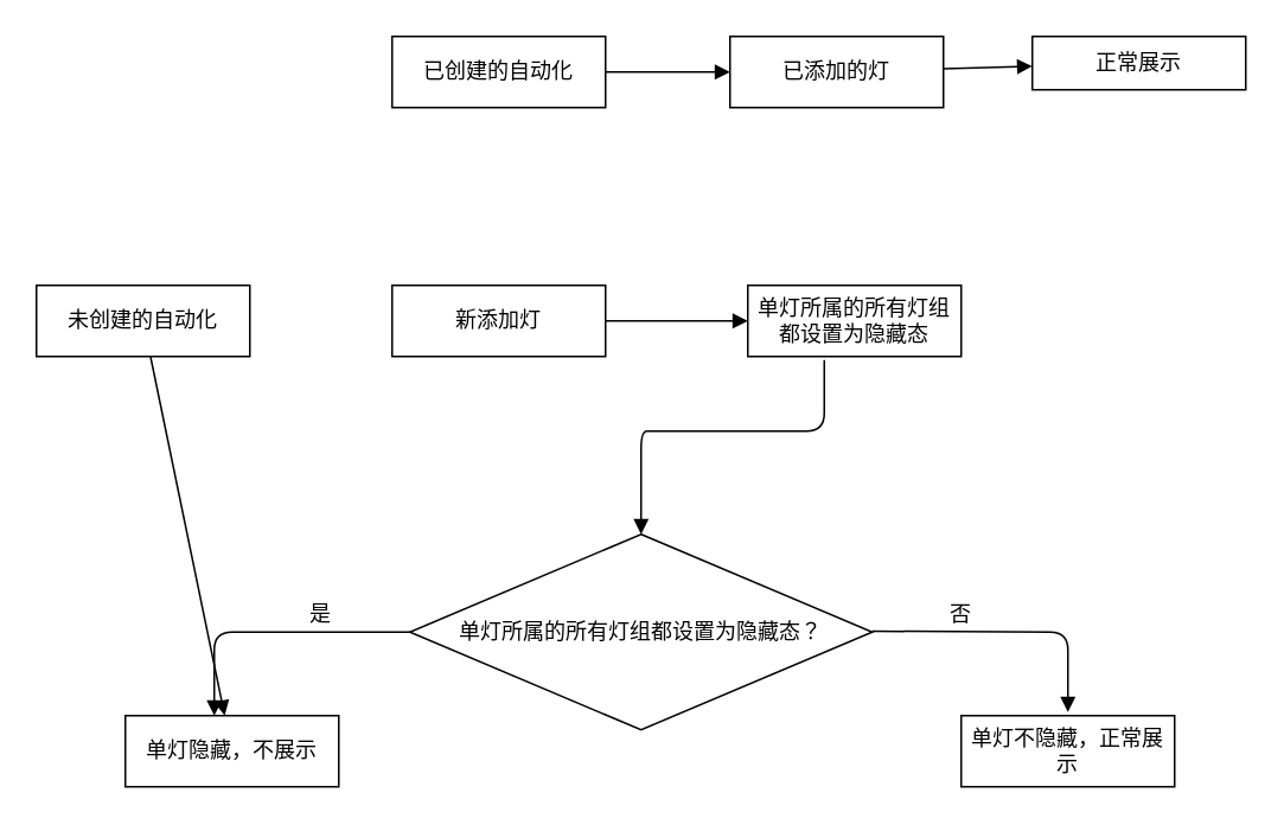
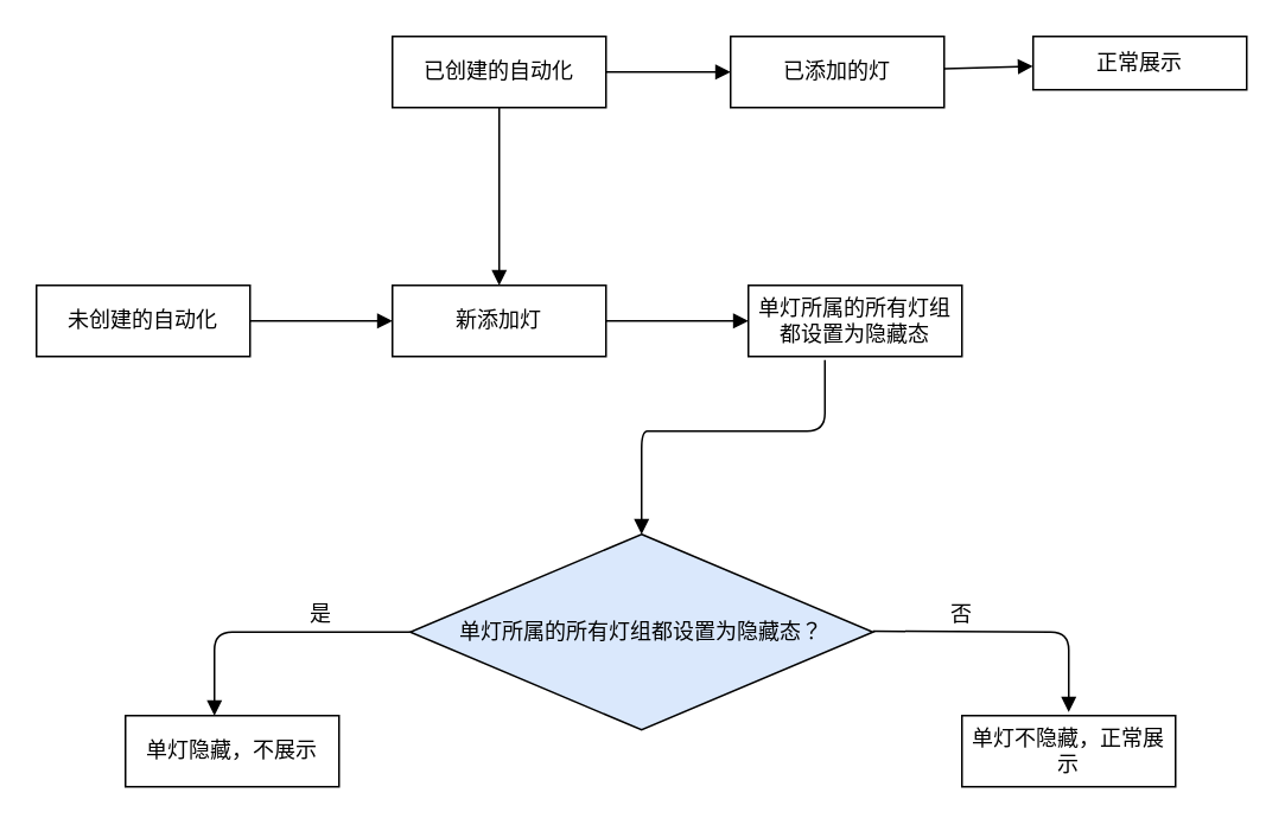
  <mxCell id="0" />
  <mxCell id="1" parent="0" />
  <mxCell id="2" value="已创建的自动化" style="shape=rectangle;whiteSpace=wrap;html=1;" vertex="1" parent="1"><mxGeometry x="220" y="20" width="120" height="40" as="geometry" /></mxCell>
  <mxCell id="3" value="已添加的灯" style="shape=rectangle;whiteSpace=wrap;html=1;" vertex="1" parent="1"><mxGeometry x="410" y="20" width="120" height="40" as="geometry" /></mxCell>
  <mxCell id="4" value="正常展示" style="shape=rectangle;whiteSpace=wrap;html=1;" vertex="1" parent="1"><mxGeometry x="580" y="20" width="120" height="30" as="geometry" /></mxCell>
  <mxCell id="5" value="新添加灯" style="shape=rectangle;whiteSpace=wrap;html=1;" vertex="1" parent="1"><mxGeometry x="220" y="160" width="120" height="40" as="geometry" /></mxCell>
  <mxCell id="6" value="未创建的自动化" style="shape=rectangle;whiteSpace=wrap;html=1;" vertex="1" parent="1"><mxGeometry x="20" y="160" width="120" height="40" as="geometry" /></mxCell>
  <mxCell id="7" value="单灯所属的所有灯组都设置为隐藏态" style="shape=rectangle;whiteSpace=wrap;html=1;" vertex="1" parent="1"><mxGeometry x="420" y="160" width="120" height="40" as="geometry" /></mxCell>
  <mxCell id="8" style="endArrow=block;" edge="1" parent="1" source="2" target="3"><mxGeometry relative="1" as="geometry" /></mxCell>
  <mxCell id="9" style="endArrow=block;" edge="1" parent="1" source="3" target="4"><mxGeometry relative="1" as="geometry" /></mxCell>
- <mxCell id="11" style="endArrow=block;" edge="1" parent="1" source="6" target="19"><mxGeometry relative="1" as="geometry" /></mxCell>
+ <mxCell id="10" style="endArrow=block;" edge="1" parent="1" source="2" target="5"><mxGeometry relative="1" as="geometry" /></mxCell>
+ <mxCell id="11" style="endArrow=block;" edge="1" parent="1" source="6" target="5"><mxGeometry relative="1" as="geometry" /></mxCell>
  <mxCell id="12" style="endArrow=block;" edge="1" parent="1" source="5" target="7"><mxGeometry relative="1" as="geometry" /></mxCell>
- <mxCell id="13" value="单灯所属的所有灯组都设置为隐藏态？" style="rhombus;whiteSpace=wrap;html=1;" vertex="1" parent="1"><mxGeometry x="230" y="300" width="260" height="110" as="geometry" /></mxCell>
+ <mxCell id="13" value="单灯所属的所有灯组都设置为隐藏态？" style="rhombus;whiteSpace=wrap;html=1;fillColor=#dae8fc;" vertex="1" parent="1"><mxGeometry x="230" y="300" width="260" height="110" as="geometry" /></mxCell>
  <mxCell id="14" style="endArrow=block;" edge="1" parent="1"><mxGeometry relative="1" as="geometry"><mxPoint x="463" y="201.97" as="sourcePoint" /><mxPoint x="360" y="300" as="targetPoint" /><Array as="points"><mxPoint x="463" y="241.97" /><mxPoint x="373" y="241.97" /><mxPoint x="360" y="241.97" /></Array></mxGeometry></mxCell>
  <mxCell id="15" style="endArrow=block;" edge="1" parent="1"><mxGeometry relative="1" as="geometry"><mxPoint x="490" y="354.5" as="sourcePoint" /><mxPoint x="600" y="400" as="targetPoint" /><Array as="points"><mxPoint x="600" y="355" /></Array></mxGeometry></mxCell>
  <mxCell id="16" style="endArrow=block;exitX=0;exitY=0.5;exitDx=0;exitDy=0;" edge="1" parent="1" source="13"><mxGeometry relative="1" as="geometry"><mxPoint x="230" y="357" as="sourcePoint" /><mxPoint x="120" y="402" as="targetPoint" /><Array as="points"><mxPoint x="120" y="355" /></Array></mxGeometry></mxCell>
  <mxCell id="17" value="否" style="text;html=1;align=center;verticalAlign=middle;whiteSpace=wrap;rounded=0;" vertex="1" parent="1"><mxGeometry x="510" y="330" width="60" height="30" as="geometry" /></mxCell>
  <mxCell id="18" value="是" style="text;html=1;align=center;verticalAlign=middle;whiteSpace=wrap;rounded=0;" vertex="1" parent="1"><mxGeometry x="150" y="330" width="60" height="30" as="geometry" /></mxCell>
  <mxCell id="19" value="单灯隐藏，不展示" style="shape=rectangle;whiteSpace=wrap;html=1;" vertex="1" parent="1"><mxGeometry x="70" y="402" width="120" height="40" as="geometry" /></mxCell>
  <mxCell id="20" value="单灯不隐藏，正常展示" style="shape=rectangle;whiteSpace=wrap;html=1;" vertex="1" parent="1"><mxGeometry x="540" y="402" width="120" height="40" as="geometry" /></mxCell>
